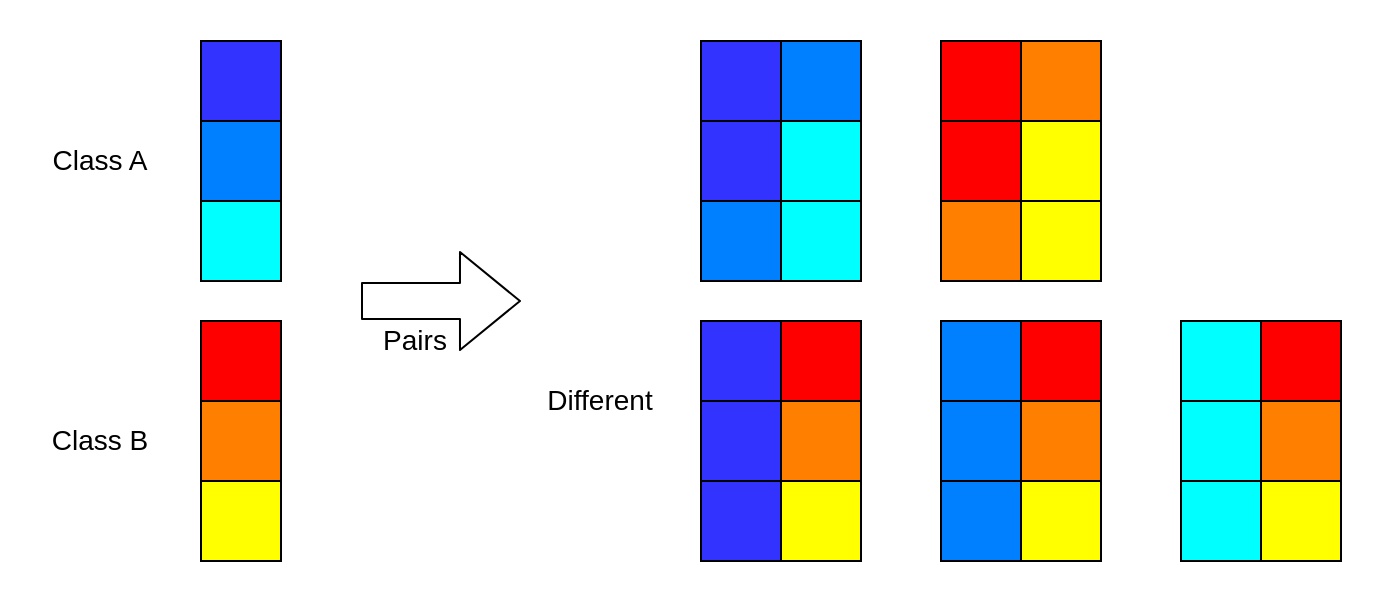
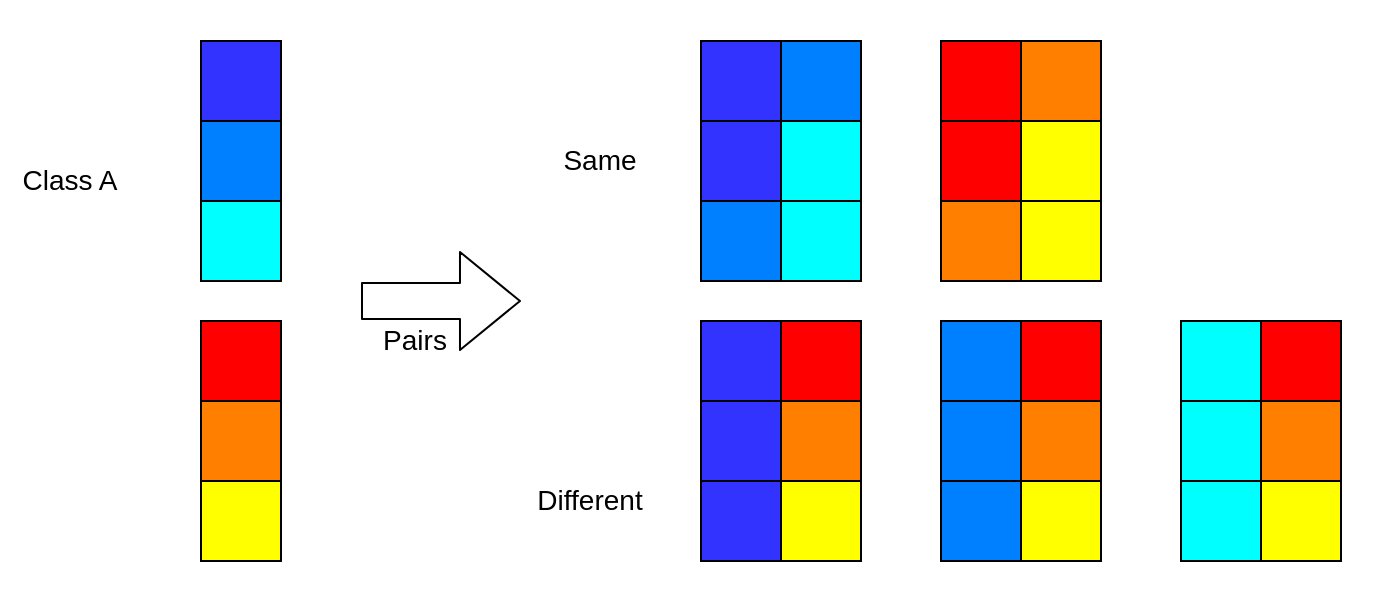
  <mxCell id="0" />
  <mxCell id="1" parent="0" />
  <mxCell id="2" value="" style="rounded=0;whiteSpace=wrap;html=1;fillColor=#3333FF;" vertex="1" parent="1"><mxGeometry x="100" y="20" width="40" height="40" as="geometry" /></mxCell>
  <mxCell id="3" value="" style="rounded=0;whiteSpace=wrap;html=1;fillColor=#007FFF;" vertex="1" parent="1"><mxGeometry x="100" y="60" width="40" height="40" as="geometry" /></mxCell>
  <mxCell id="4" value="" style="rounded=0;whiteSpace=wrap;html=1;fillColor=#00FFFF;" vertex="1" parent="1"><mxGeometry x="100" y="100" width="40" height="40" as="geometry" /></mxCell>
  <mxCell id="5" value="" style="rounded=0;whiteSpace=wrap;html=1;fillColor=#FF0000;" vertex="1" parent="1"><mxGeometry x="100" y="160" width="40" height="40" as="geometry" /></mxCell>
  <mxCell id="6" value="" style="rounded=0;whiteSpace=wrap;html=1;fillColor=#FF8000;" vertex="1" parent="1"><mxGeometry x="100" y="200" width="40" height="40" as="geometry" /></mxCell>
  <mxCell id="7" value="" style="rounded=0;whiteSpace=wrap;html=1;fillColor=#FFFF00;" vertex="1" parent="1"><mxGeometry x="100" y="240" width="40" height="40" as="geometry" /></mxCell>
  <mxCell id="8" value="&lt;font style=&quot;font-size: 14px&quot;&gt;Pairs&lt;/font&gt;" style="shape=flexArrow;endArrow=classic;html=1;endWidth=30;endSize=9.67;width=18;" edge="1" parent="1"><mxGeometry x="-0.333" y="-20" width="50" height="50" relative="1" as="geometry"><mxPoint x="180" y="150" as="sourcePoint" /><mxPoint x="260" y="150" as="targetPoint" /><mxPoint as="offset" /></mxGeometry></mxCell>
  <mxCell id="9" value="" style="rounded=0;whiteSpace=wrap;html=1;fillColor=#3333FF;" vertex="1" parent="1"><mxGeometry x="350" y="20" width="40" height="40" as="geometry" /></mxCell>
  <mxCell id="10" value="" style="rounded=0;whiteSpace=wrap;html=1;fillColor=#3333FF;" vertex="1" parent="1"><mxGeometry x="350" y="60" width="40" height="40" as="geometry" /></mxCell>
  <mxCell id="11" value="" style="rounded=0;whiteSpace=wrap;html=1;fillColor=#3333FF;" vertex="1" parent="1"><mxGeometry x="350" y="160" width="40" height="40" as="geometry" /></mxCell>
  <mxCell id="12" value="" style="rounded=0;whiteSpace=wrap;html=1;fillColor=#3333FF;" vertex="1" parent="1"><mxGeometry x="350" y="200" width="40" height="40" as="geometry" /></mxCell>
  <mxCell id="13" value="" style="rounded=0;whiteSpace=wrap;html=1;fillColor=#3333FF;" vertex="1" parent="1"><mxGeometry x="350" y="240" width="40" height="40" as="geometry" /></mxCell>
  <mxCell id="14" value="" style="rounded=0;whiteSpace=wrap;html=1;fillColor=#007FFF;" vertex="1" parent="1"><mxGeometry x="390" y="20" width="40" height="40" as="geometry" /></mxCell>
  <mxCell id="15" value="" style="rounded=0;whiteSpace=wrap;html=1;fillColor=#00FFFF;" vertex="1" parent="1"><mxGeometry x="390" y="60" width="40" height="40" as="geometry" /></mxCell>
  <mxCell id="16" value="" style="rounded=0;whiteSpace=wrap;html=1;fillColor=#007FFF;" vertex="1" parent="1"><mxGeometry x="350" y="100" width="40" height="40" as="geometry" /></mxCell>
  <mxCell id="17" value="" style="rounded=0;whiteSpace=wrap;html=1;fillColor=#00FFFF;" vertex="1" parent="1"><mxGeometry x="390" y="100" width="40" height="40" as="geometry" /></mxCell>
  <mxCell id="18" value="" style="rounded=0;whiteSpace=wrap;html=1;fillColor=#FF0000;" vertex="1" parent="1"><mxGeometry x="470" y="20" width="40" height="40" as="geometry" /></mxCell>
  <mxCell id="19" value="" style="rounded=0;whiteSpace=wrap;html=1;fillColor=#FF8000;" vertex="1" parent="1"><mxGeometry x="510" y="20" width="40" height="40" as="geometry" /></mxCell>
  <mxCell id="20" value="" style="rounded=0;whiteSpace=wrap;html=1;fillColor=#FF0000;" vertex="1" parent="1"><mxGeometry x="470" y="60" width="40" height="40" as="geometry" /></mxCell>
  <mxCell id="21" value="" style="rounded=0;whiteSpace=wrap;html=1;fillColor=#FFFF00;" vertex="1" parent="1"><mxGeometry x="510" y="60" width="40" height="40" as="geometry" /></mxCell>
  <mxCell id="22" value="" style="rounded=0;whiteSpace=wrap;html=1;fillColor=#FF8000;" vertex="1" parent="1"><mxGeometry x="470" y="100" width="40" height="40" as="geometry" /></mxCell>
  <mxCell id="23" value="" style="rounded=0;whiteSpace=wrap;html=1;fillColor=#FFFF00;" vertex="1" parent="1"><mxGeometry x="510" y="100" width="40" height="40" as="geometry" /></mxCell>
  <mxCell id="24" value="" style="rounded=0;whiteSpace=wrap;html=1;fillColor=#FF0000;" vertex="1" parent="1"><mxGeometry x="390" y="160" width="40" height="40" as="geometry" /></mxCell>
  <mxCell id="25" value="" style="rounded=0;whiteSpace=wrap;html=1;fillColor=#FF8000;" vertex="1" parent="1"><mxGeometry x="390" y="200" width="40" height="40" as="geometry" /></mxCell>
  <mxCell id="26" value="" style="rounded=0;whiteSpace=wrap;html=1;fillColor=#FFFF00;" vertex="1" parent="1"><mxGeometry x="390" y="240" width="40" height="40" as="geometry" /></mxCell>
  <mxCell id="27" value="" style="rounded=0;whiteSpace=wrap;html=1;fillColor=#007FFF;" vertex="1" parent="1"><mxGeometry x="470" y="160" width="40" height="40" as="geometry" /></mxCell>
  <mxCell id="28" value="" style="rounded=0;whiteSpace=wrap;html=1;fillColor=#007FFF;" vertex="1" parent="1"><mxGeometry x="470" y="200" width="40" height="40" as="geometry" /></mxCell>
  <mxCell id="29" value="" style="rounded=0;whiteSpace=wrap;html=1;fillColor=#007FFF;" vertex="1" parent="1"><mxGeometry x="470" y="240" width="40" height="40" as="geometry" /></mxCell>
  <mxCell id="30" value="" style="rounded=0;whiteSpace=wrap;html=1;fillColor=#FF0000;" vertex="1" parent="1"><mxGeometry x="510" y="160" width="40" height="40" as="geometry" /></mxCell>
  <mxCell id="31" value="" style="rounded=0;whiteSpace=wrap;html=1;fillColor=#FF8000;" vertex="1" parent="1"><mxGeometry x="510" y="200" width="40" height="40" as="geometry" /></mxCell>
  <mxCell id="32" value="" style="rounded=0;whiteSpace=wrap;html=1;fillColor=#FFFF00;" vertex="1" parent="1"><mxGeometry x="510" y="240" width="40" height="40" as="geometry" /></mxCell>
  <mxCell id="33" value="" style="rounded=0;whiteSpace=wrap;html=1;fillColor=#00FFFF;" vertex="1" parent="1"><mxGeometry x="590" y="160" width="40" height="40" as="geometry" /></mxCell>
  <mxCell id="34" value="" style="rounded=0;whiteSpace=wrap;html=1;fillColor=#00FFFF;" vertex="1" parent="1"><mxGeometry x="590" y="200" width="40" height="40" as="geometry" /></mxCell>
  <mxCell id="35" value="" style="rounded=0;whiteSpace=wrap;html=1;fillColor=#00FFFF;" vertex="1" parent="1"><mxGeometry x="590" y="240" width="40" height="40" as="geometry" /></mxCell>
  <mxCell id="36" value="" style="rounded=0;whiteSpace=wrap;html=1;fillColor=#FF0000;" vertex="1" parent="1"><mxGeometry x="630" y="160" width="40" height="40" as="geometry" /></mxCell>
  <mxCell id="37" value="" style="rounded=0;whiteSpace=wrap;html=1;fillColor=#FF8000;" vertex="1" parent="1"><mxGeometry x="630" y="200" width="40" height="40" as="geometry" /></mxCell>
  <mxCell id="38" value="" style="rounded=0;whiteSpace=wrap;html=1;fillColor=#FFFF00;" vertex="1" parent="1"><mxGeometry x="630" y="240" width="40" height="40" as="geometry" /></mxCell>
- <mxCell id="40" value="&lt;font style=&quot;font-size: 14px&quot;&gt;Different&lt;/font&gt;" style="text;html=1;strokeColor=none;fillColor=none;align=center;verticalAlign=middle;whiteSpace=wrap;rounded=0;" vertex="1" parent="1"><mxGeometry x="280" y="190" width="40" height="20" as="geometry" /></mxCell>
- <mxCell id="41" value="&lt;font style=&quot;font-size: 14px&quot;&gt;Class A&lt;/font&gt;" style="text;html=1;strokeColor=none;fillColor=none;align=center;verticalAlign=middle;whiteSpace=wrap;rounded=0;" vertex="1" parent="1"><mxGeometry x="20" y="70" width="60" height="20" as="geometry" /></mxCell>
- <mxCell id="42" value="&lt;font style=&quot;font-size: 14px&quot;&gt;Class B&lt;/font&gt;" style="text;html=1;strokeColor=none;fillColor=none;align=center;verticalAlign=middle;whiteSpace=wrap;rounded=0;" vertex="1" parent="1"><mxGeometry x="20" y="210" width="60" height="20" as="geometry" /></mxCell>
+ <mxCell id="39" value="&lt;font style=&quot;font-size: 14px&quot;&gt;Same&lt;/font&gt;" style="text;html=1;strokeColor=none;fillColor=none;align=center;verticalAlign=middle;whiteSpace=wrap;rounded=0;" vertex="1" parent="1"><mxGeometry x="280" y="70" width="40" height="20" as="geometry" /></mxCell>
+ <mxCell id="40" value="&lt;font style=&quot;font-size: 14px&quot;&gt;Different&lt;/font&gt;" style="text;html=1;strokeColor=none;fillColor=none;align=center;verticalAlign=middle;whiteSpace=wrap;rounded=0;" vertex="1" parent="1"><mxGeometry x="275" y="240" width="40" height="20" as="geometry" /></mxCell>
+ <mxCell id="41" value="&lt;font style=&quot;font-size: 14px&quot;&gt;Class A&lt;/font&gt;" style="text;html=1;strokeColor=none;fillColor=none;align=center;verticalAlign=middle;whiteSpace=wrap;rounded=0;" vertex="1" parent="1"><mxGeometry x="5" y="80" width="60" height="20" as="geometry" /></mxCell>
